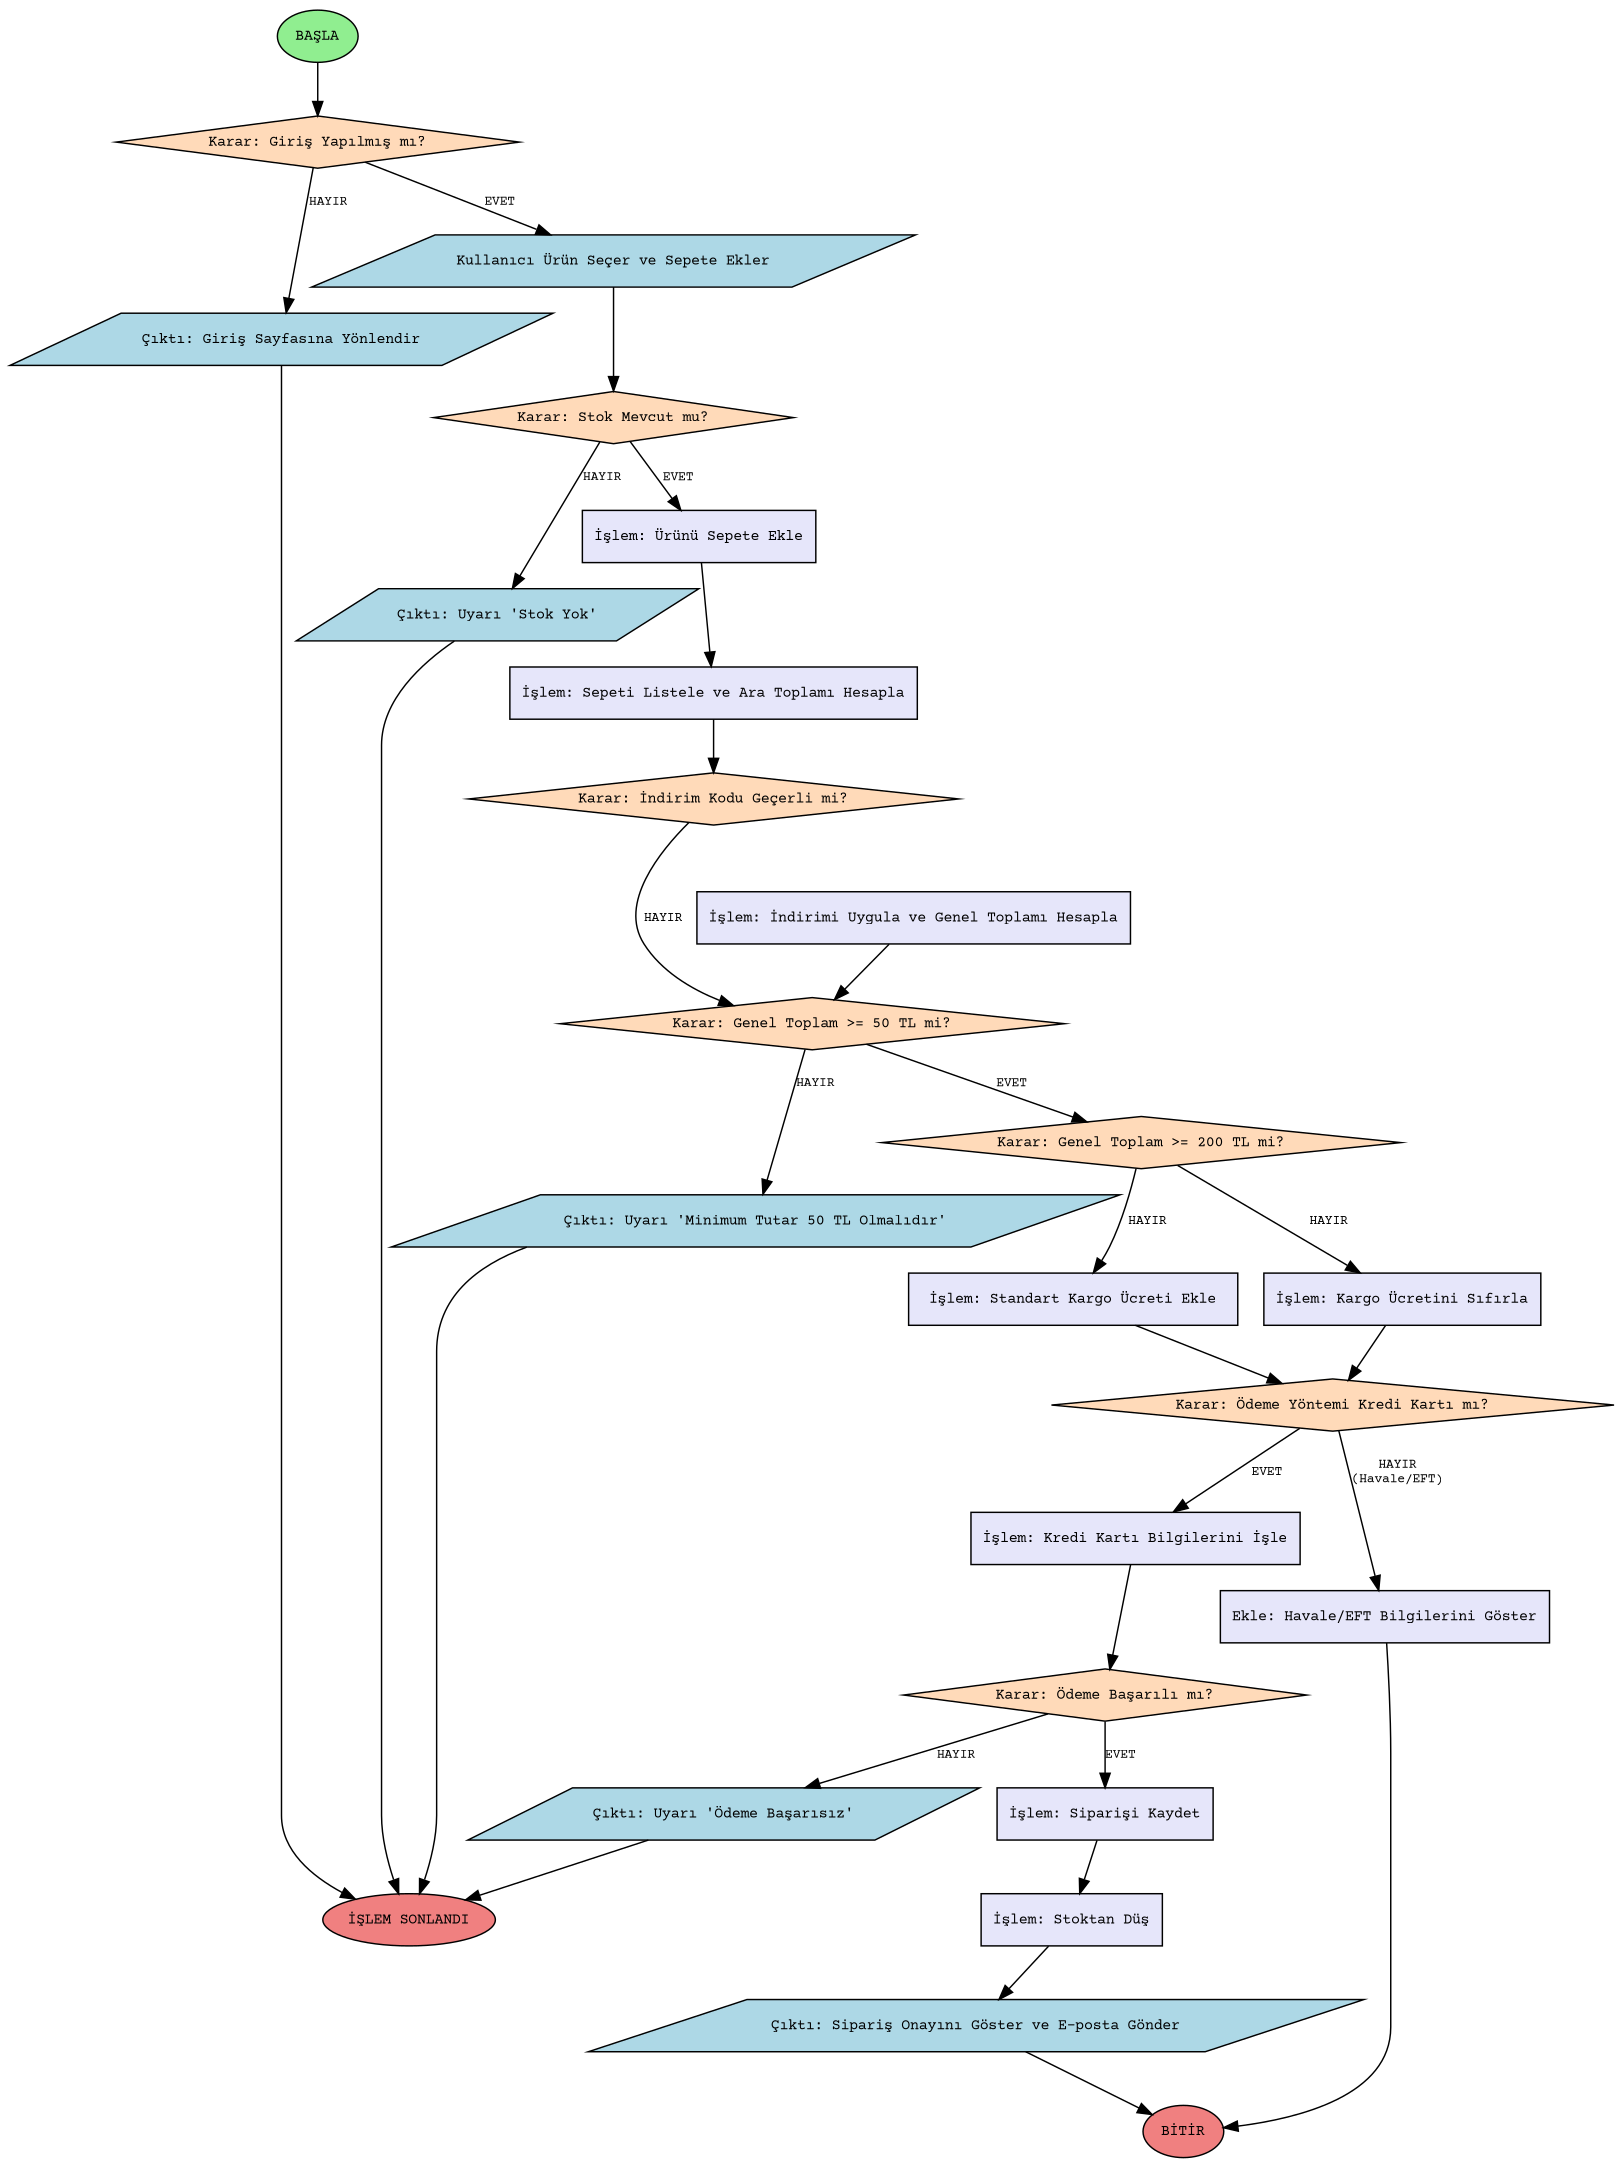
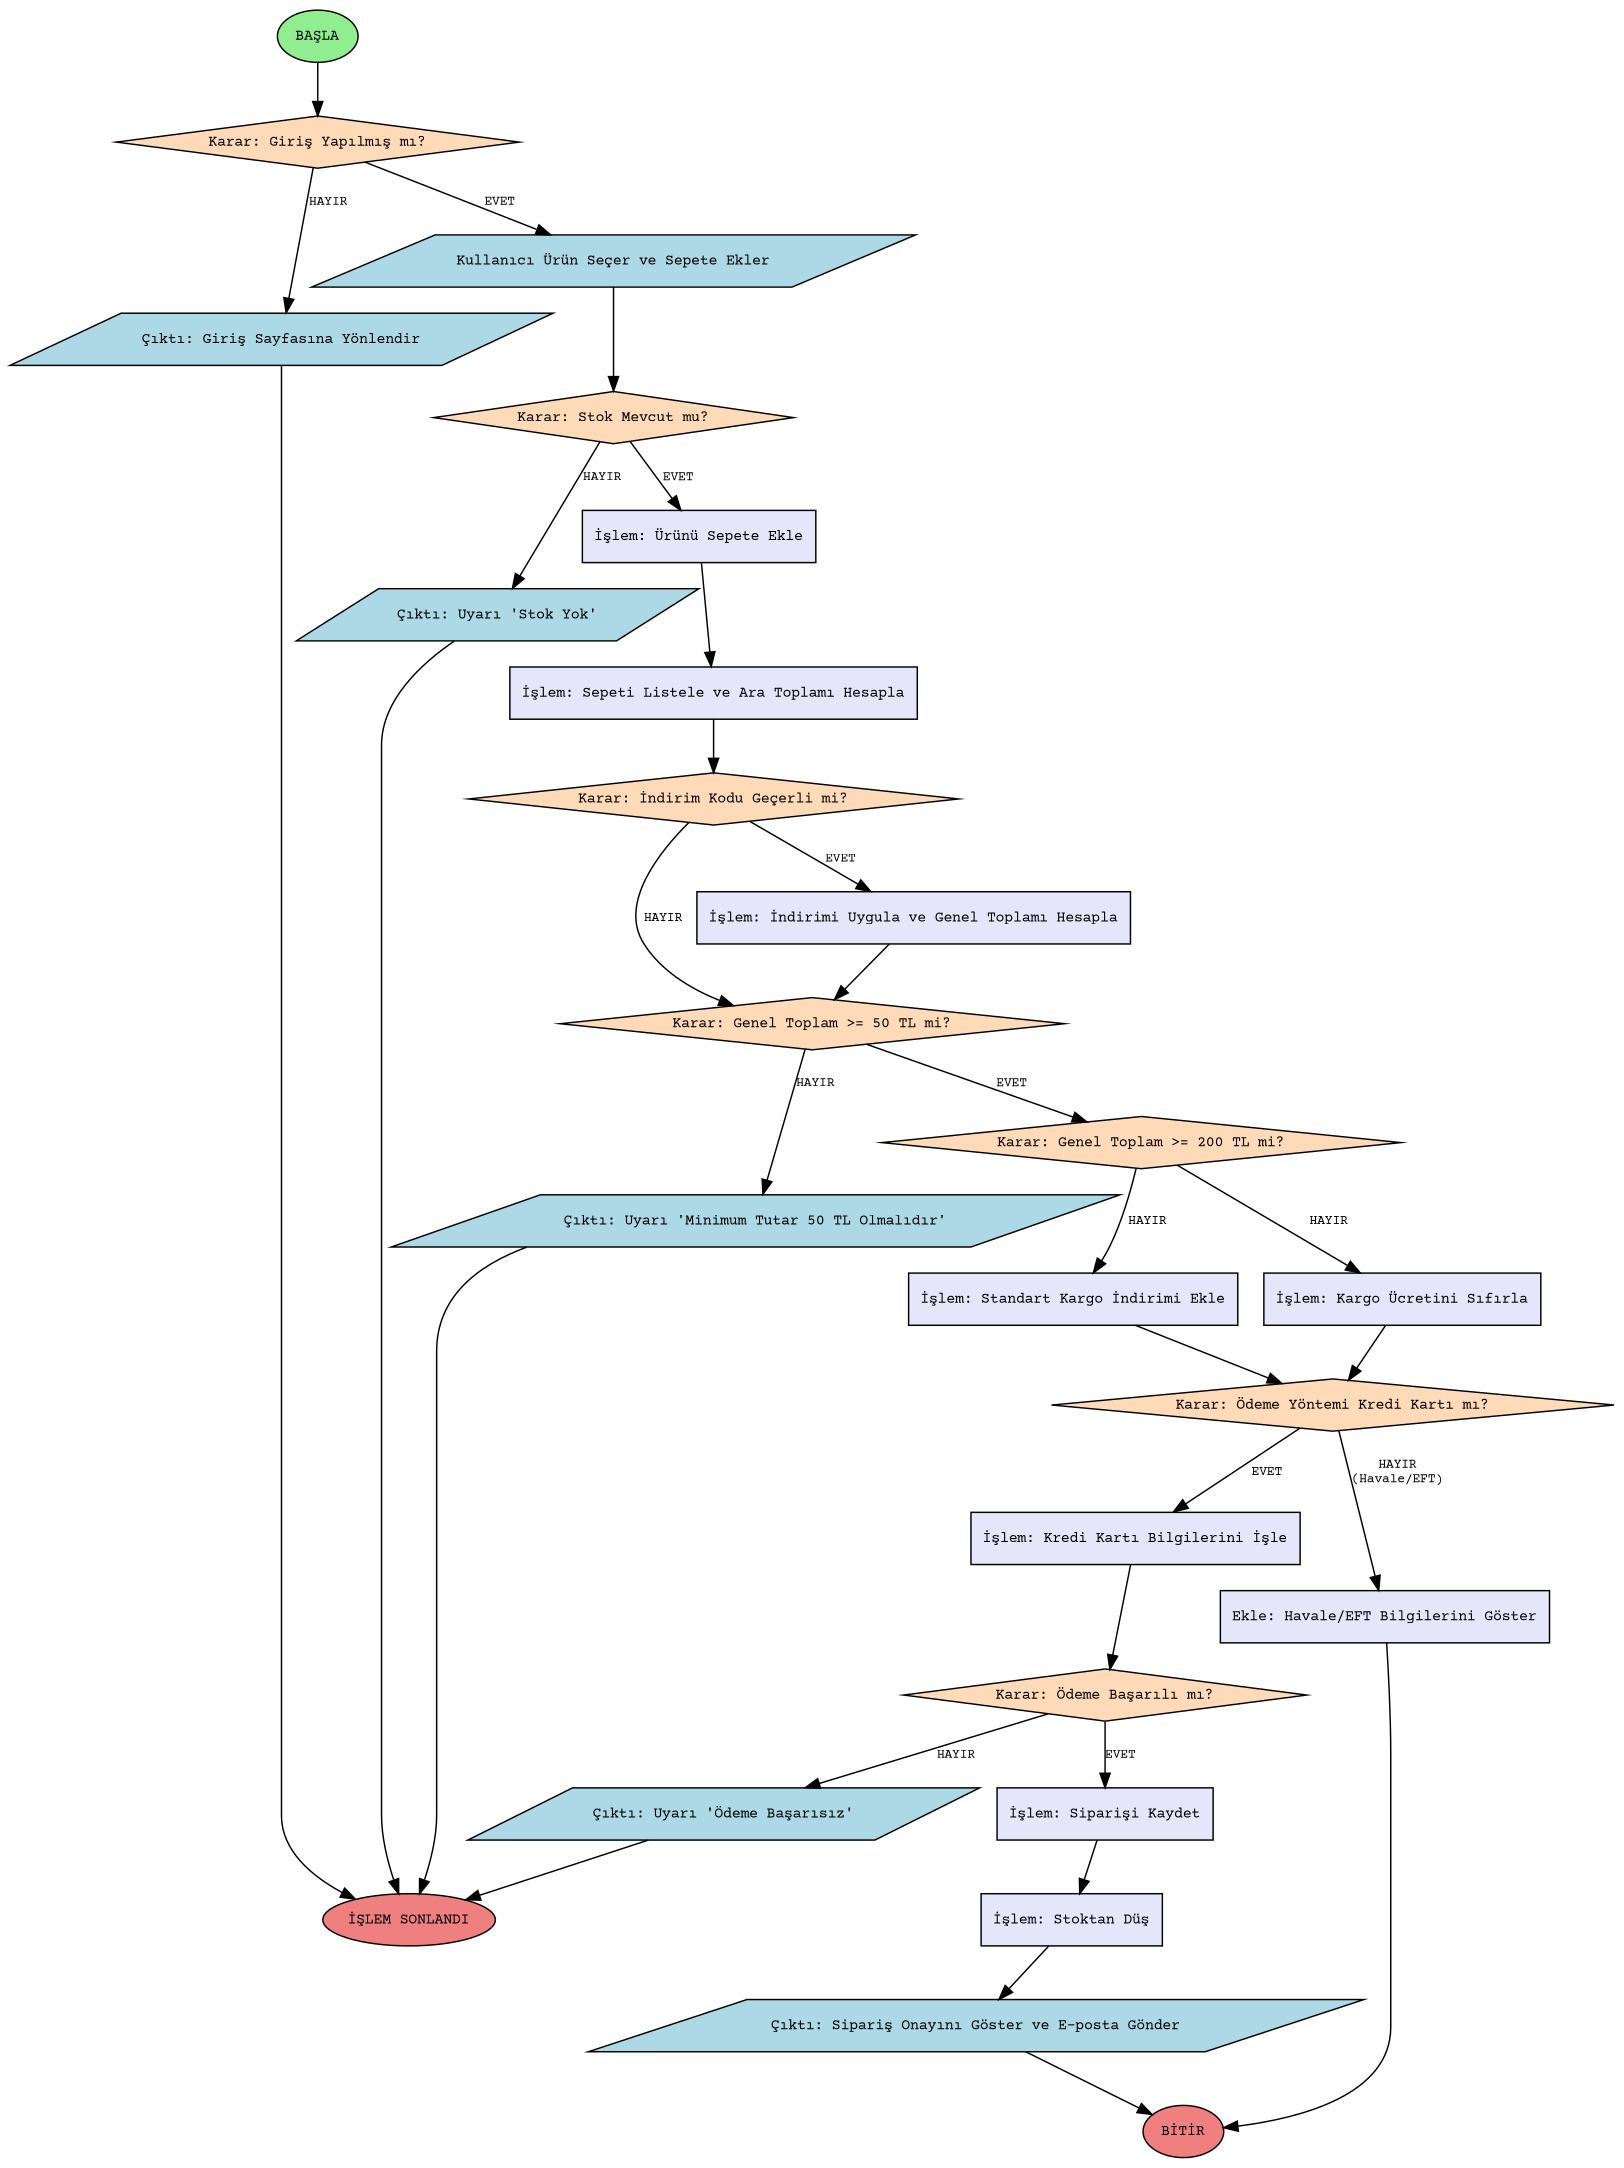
  digraph {
    fontname="Courier Prime"
    rankdir=TB
    node [fillcolor="#E6E6FA" fontname="Courier Prime" fontsize=10 shape=box style=filled]
    edge [fontname="Courier Prime" fontsize=9]
    n1 [fillcolor="#90EE90" label="BAŞLA" shape=oval]
    n2 [fillcolor="#FFDAB9" label="Karar: Giriş Yapılmış mı?" shape=diamond]
    n3 [fillcolor="#ADD8E6" label="Kullanıcı Ürün Seçer ve Sepete Ekler" shape=parallelogram]
    n4 [fillcolor="#ADD8E6" label="Çıktı: Giriş Sayfasına Yönlendir" shape=parallelogram]
    n5 [fillcolor="#F08080" label="BİTİR" shape=oval]
    n6 [fillcolor="#F08080" label="İŞLEM SONLANDI" shape=oval]
    n7 [fillcolor="#FFDAB9" label="Karar: Stok Mevcut mu?" shape=diamond]
    n8 [fillcolor="#ADD8E6" label="Çıktı: Uyarı 'Stok Yok'" shape=parallelogram]
    n9 [label="İşlem: Ürünü Sepete Ekle"]
    n10 [fillcolor="#ADD8E6" label="Çıktı: Uyarı 'Minimum Tutar 50 TL Olmalıdır'" shape=parallelogram]
    n11 [fillcolor="#ADD8E6" label="Çıktı: Uyarı 'Ödeme Başarısız'" shape=parallelogram]
    n12 [fillcolor="#ADD8E6" label="Çıktı: Sipariş Onayını Göster ve E-posta Gönder" shape=parallelogram]
    n13 [label="İşlem: Sepeti Listele ve Ara Toplamı Hesapla"]
    n14 [fillcolor="#FFDAB9" label="Karar: İndirim Kodu Geçerli mi?" shape=diamond]
    n15 [label="İşlem: İndirimi Uygula ve Genel Toplamı Hesapla"]
    n16 [fillcolor="#FFDAB9" label="Karar: Genel Toplam >= 50 TL mi?" shape=diamond]
    n17 [fillcolor="#FFDAB9" label="Karar: Genel Toplam >= 200 TL mi?" shape=diamond]
-   n18 [label="İşlem: Standart Kargo Ücreti Ekle"]
+   n18 [label="İşlem: Standart Kargo İndirimi Ekle"]
    n19 [fillcolor="#FFDAB9" label="Karar: Ödeme Yöntemi Kredi Kartı mı?" shape=diamond]
    n20 [label="İşlem: Kredi Kartı Bilgilerini İşle"]
    n21 [label="Ekle: Havale/EFT Bilgilerini Göster"]
    n22 [label="İşlem: Kargo Ücretini Sıfırla"]
    n23 [fillcolor="#FFDAB9" label="Karar: Ödeme Başarılı mı?" shape=diamond]
    n24 [label="İşlem: Siparişi Kaydet"]
    n25 [label="İşlem: Stoktan Düş"]
    n1 -> n2
    n2 -> n3 [label=EVET]
    n2 -> n4 [label=HAYIR]
    n3 -> n7
    n4 -> n6
    n7 -> n8 [label=HAYIR]
    n7 -> n9 [label=EVET]
    n8 -> n6
    n9 -> n13
    n10 -> n6
    n11 -> n6
    n12 -> n5
    n13 -> n14
+   n14 -> n15 [label=EVET]
    n14 -> n16 [label=HAYIR]
    n15 -> n16
    n16 -> n10 [label=HAYIR]
    n16 -> n17 [label=EVET]
    n17 -> n18 [label=HAYIR]
    n17 -> n22 [label=HAYIR]
    n18 -> n19
    n19 -> n20 [label=EVET]
    n19 -> n21 [label="HAYIR\n(Havale/EFT)"]
    n20 -> n23
    n21 -> n5
    n22 -> n19
    n23 -> n11 [label=HAYIR]
    n23 -> n24 [label=EVET]
    n24 -> n25
    n25 -> n12
  }
